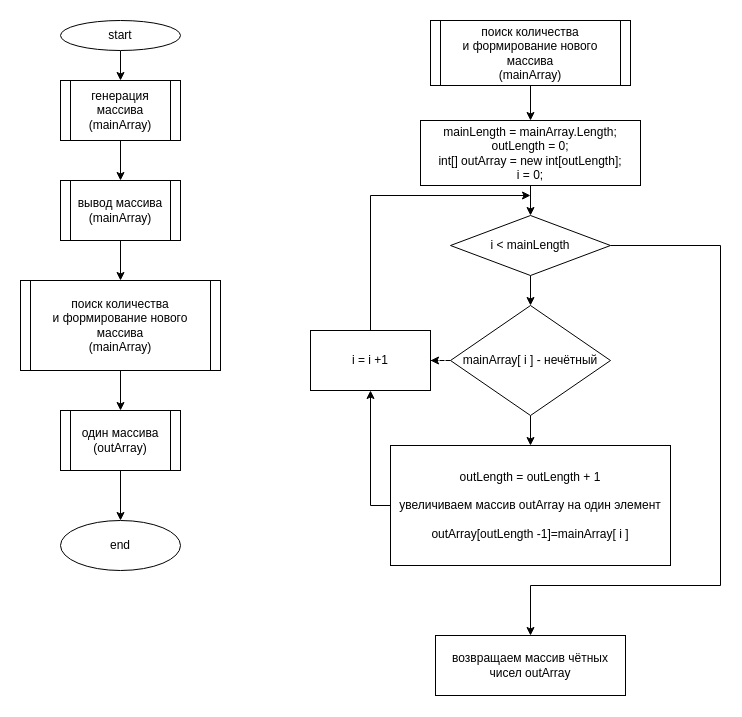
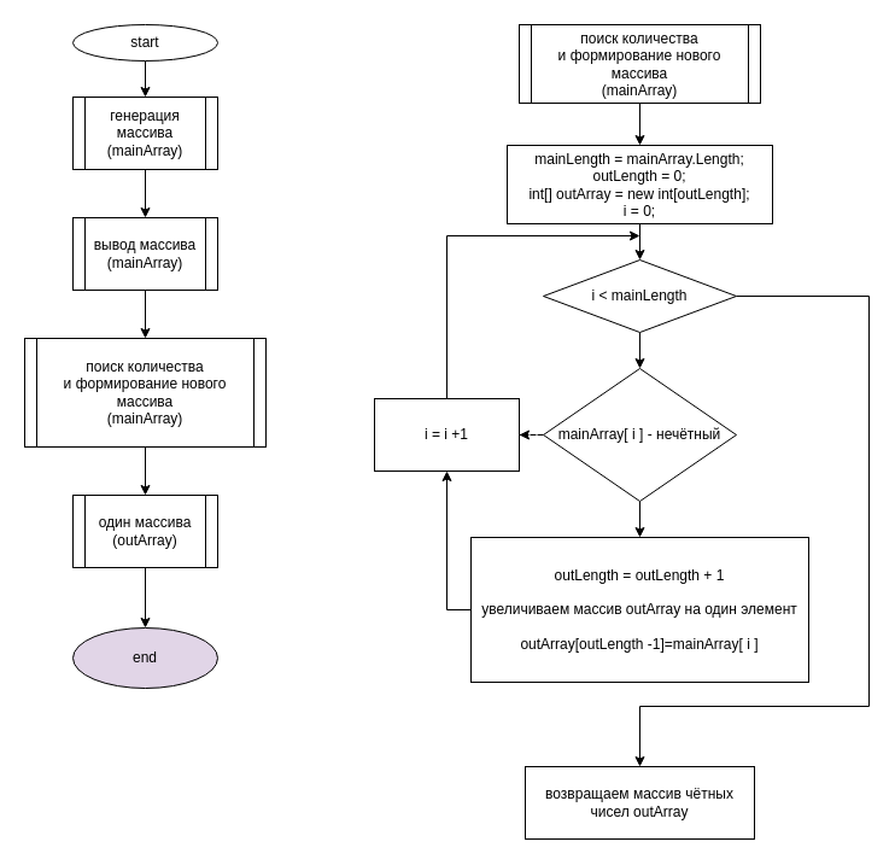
  <mxCell id="0" />
  <mxCell id="1" parent="0" />
  <mxCell id="2" style="edgeStyle=orthogonalEdgeStyle;rounded=0;orthogonalLoop=1;jettySize=auto;html=1;entryX=0.5;entryY=0;entryDx=0;entryDy=0;" edge="1" parent="1" source="3" target="5"><mxGeometry relative="1" as="geometry" /></mxCell>
  <mxCell id="3" value="start" style="ellipse;whiteSpace=wrap;html=1;" vertex="1" parent="1"><mxGeometry x="60" y="20" width="120" height="30" as="geometry" /></mxCell>
  <mxCell id="4" style="edgeStyle=orthogonalEdgeStyle;rounded=0;orthogonalLoop=1;jettySize=auto;html=1;entryX=0.5;entryY=0;entryDx=0;entryDy=0;" edge="1" parent="1" source="5" target="9"><mxGeometry relative="1" as="geometry" /></mxCell>
  <mxCell id="5" value="&lt;div&gt;генерация массива&lt;/div&gt;&lt;div&gt;(mainArray)&lt;br&gt;&lt;/div&gt;" style="shape=process;whiteSpace=wrap;html=1;backgroundOutline=1;size=0.083;" vertex="1" parent="1"><mxGeometry x="60" y="80" width="120" height="60" as="geometry" /></mxCell>
  <mxCell id="6" style="edgeStyle=orthogonalEdgeStyle;rounded=0;orthogonalLoop=1;jettySize=auto;html=1;entryX=0.5;entryY=0;entryDx=0;entryDy=0;" edge="1" parent="1" source="7" target="11"><mxGeometry relative="1" as="geometry" /></mxCell>
  <mxCell id="7" value="&lt;div&gt;поиск количества&lt;/div&gt;&lt;div&gt;и формирование нового массива&lt;/div&gt;&lt;div&gt;(mainArray)&lt;br&gt;&lt;/div&gt;" style="shape=process;whiteSpace=wrap;html=1;backgroundOutline=1;size=0.05;" vertex="1" parent="1"><mxGeometry x="20" y="280" width="200" height="90" as="geometry" /></mxCell>
  <mxCell id="8" value="" style="edgeStyle=orthogonalEdgeStyle;rounded=0;orthogonalLoop=1;jettySize=auto;html=1;" edge="1" parent="1" source="9" target="7"><mxGeometry relative="1" as="geometry" /></mxCell>
  <mxCell id="9" value="&lt;div&gt;вывод массива&lt;/div&gt;&lt;div&gt;(mainArray)&lt;br&gt;&lt;/div&gt;" style="shape=process;whiteSpace=wrap;html=1;backgroundOutline=1;size=0.083;" vertex="1" parent="1"><mxGeometry x="60" y="180" width="120" height="60" as="geometry" /></mxCell>
  <mxCell id="10" style="edgeStyle=orthogonalEdgeStyle;rounded=0;orthogonalLoop=1;jettySize=auto;html=1;entryX=0.5;entryY=0;entryDx=0;entryDy=0;" edge="1" parent="1" source="11" target="12"><mxGeometry relative="1" as="geometry" /></mxCell>
  <mxCell id="11" value="&lt;div&gt;один массива&lt;/div&gt;&lt;div&gt;(outArray)&lt;br&gt;&lt;/div&gt;" style="shape=process;whiteSpace=wrap;html=1;backgroundOutline=1;size=0.083;" vertex="1" parent="1"><mxGeometry x="60" y="410" width="120" height="60" as="geometry" /></mxCell>
- <mxCell id="12" value="end" style="ellipse;whiteSpace=wrap;html=1;" vertex="1" parent="1"><mxGeometry x="60" y="520" width="120" height="50" as="geometry" /></mxCell>
+ <mxCell id="12" value="end" style="ellipse;whiteSpace=wrap;html=1;fillColor=#e1d5e7;" vertex="1" parent="1"><mxGeometry x="60" y="520" width="120" height="50" as="geometry" /></mxCell>
  <mxCell id="13" value="" style="edgeStyle=orthogonalEdgeStyle;rounded=0;orthogonalLoop=1;jettySize=auto;html=1;" edge="1" parent="1" source="14" target="16"><mxGeometry relative="1" as="geometry" /></mxCell>
  <mxCell id="14" value="&lt;div&gt;поиск количества&lt;/div&gt;&lt;div&gt;и формирование нового массива&lt;/div&gt;&lt;div&gt;(mainArray)&lt;br&gt;&lt;/div&gt;" style="shape=process;whiteSpace=wrap;html=1;backgroundOutline=1;size=0.05;" vertex="1" parent="1"><mxGeometry x="430" y="20" width="200" height="65" as="geometry" /></mxCell>
  <mxCell id="15" value="" style="edgeStyle=orthogonalEdgeStyle;rounded=0;orthogonalLoop=1;jettySize=auto;html=1;" edge="1" parent="1" source="16" target="19"><mxGeometry relative="1" as="geometry" /></mxCell>
  <mxCell id="16" value="mainLength = mainArray.Length;&lt;div&gt;outLength = 0;&lt;/div&gt;&lt;div&gt;&lt;div&gt;int[] outArray = new int[outLength];&lt;/div&gt;&lt;div&gt;i = 0;&lt;br&gt;&lt;/div&gt;&lt;/div&gt;" style="rounded=0;whiteSpace=wrap;html=1;" vertex="1" parent="1"><mxGeometry x="420" y="120" width="220" height="65" as="geometry" /></mxCell>
  <mxCell id="17" value="" style="edgeStyle=orthogonalEdgeStyle;rounded=0;orthogonalLoop=1;jettySize=auto;html=1;entryX=0.5;entryY=0;entryDx=0;entryDy=0;" edge="1" parent="1" source="19" target="23"><mxGeometry relative="1" as="geometry"><mxPoint x="530" y="280" as="targetPoint" /></mxGeometry></mxCell>
  <mxCell id="18" style="edgeStyle=orthogonalEdgeStyle;rounded=0;orthogonalLoop=1;jettySize=auto;html=1;" edge="1" parent="1" source="19"><mxGeometry relative="1" as="geometry"><mxPoint x="530" y="635" as="targetPoint" /><Array as="points"><mxPoint x="720" y="245" /><mxPoint x="720" y="585" /><mxPoint x="530" y="585" /></Array></mxGeometry></mxCell>
  <mxCell id="19" value="i &amp;lt; mainLength " style="rhombus;whiteSpace=wrap;html=1;rounded=0;" vertex="1" parent="1"><mxGeometry x="450" y="215" width="160" height="60" as="geometry" /></mxCell>
  <mxCell id="20" style="edgeStyle=orthogonalEdgeStyle;rounded=0;orthogonalLoop=1;jettySize=auto;html=1;exitX=0.5;exitY=1;exitDx=0;exitDy=0;" edge="1" parent="1" source="19" target="19"><mxGeometry relative="1" as="geometry" /></mxCell>
  <mxCell id="21" value="" style="edgeStyle=orthogonalEdgeStyle;rounded=0;orthogonalLoop=1;jettySize=auto;html=1;dashed=1;" edge="1" parent="1" source="23" target="25"><mxGeometry relative="1" as="geometry" /></mxCell>
  <mxCell id="22" value="" style="edgeStyle=orthogonalEdgeStyle;rounded=0;orthogonalLoop=1;jettySize=auto;html=1;" edge="1" parent="1" source="23" target="27"><mxGeometry relative="1" as="geometry" /></mxCell>
  <mxCell id="23" value="mainArray[ i ] - нечётный" style="rhombus;whiteSpace=wrap;html=1;" vertex="1" parent="1"><mxGeometry x="450" y="305" width="160" height="110" as="geometry" /></mxCell>
  <mxCell id="24" style="edgeStyle=orthogonalEdgeStyle;rounded=0;orthogonalLoop=1;jettySize=auto;html=1;" edge="1" parent="1" source="25"><mxGeometry relative="1" as="geometry"><mxPoint x="530" y="195" as="targetPoint" /><Array as="points"><mxPoint x="370" y="195" /></Array></mxGeometry></mxCell>
  <mxCell id="25" value="i = i +1" style="whiteSpace=wrap;html=1;" vertex="1" parent="1"><mxGeometry x="310" y="330" width="120" height="60" as="geometry" /></mxCell>
  <mxCell id="26" style="edgeStyle=orthogonalEdgeStyle;rounded=0;orthogonalLoop=1;jettySize=auto;html=1;entryX=0.5;entryY=1;entryDx=0;entryDy=0;" edge="1" parent="1" source="27" target="25"><mxGeometry relative="1" as="geometry"><Array as="points"><mxPoint x="370" y="505" /></Array></mxGeometry></mxCell>
  <mxCell id="27" value="&lt;div&gt;outLength = outLength + 1&lt;/div&gt;&lt;div&gt;&lt;br&gt;&lt;/div&gt;&lt;div&gt;увеличиваем массив outArray на один элемент&lt;/div&gt;&lt;div&gt;&lt;br&gt;&lt;/div&gt;&lt;div&gt;outArray[outLength -1]=mainArray[ i ]&lt;br&gt;&lt;/div&gt;" style="whiteSpace=wrap;html=1;" vertex="1" parent="1"><mxGeometry x="390" y="445" width="280" height="120" as="geometry" /></mxCell>
  <mxCell id="28" value="возвращаем массив чётных чисел outArray " style="rounded=0;whiteSpace=wrap;html=1;" vertex="1" parent="1"><mxGeometry x="435" y="635" width="190" height="60" as="geometry" /></mxCell>
